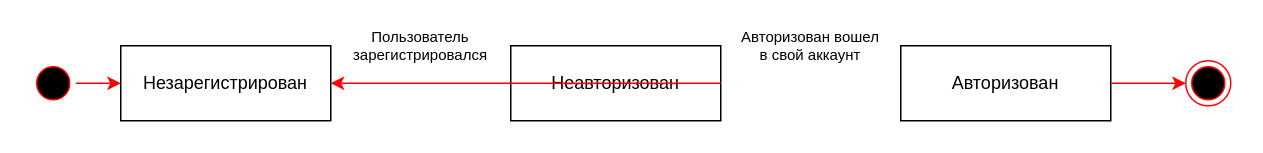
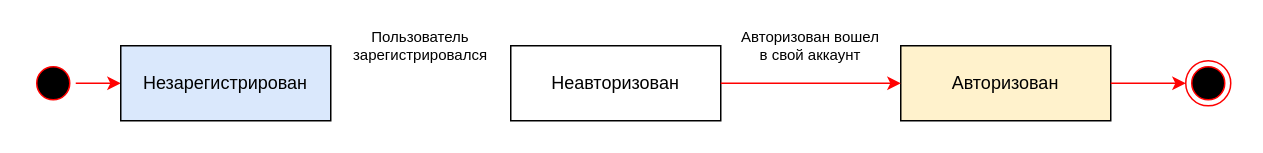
  <mxCell id="0" />
  <mxCell id="1" parent="0" />
  <mxCell id="2" value="" style="ellipse;html=1;shape=startState;fillColor=#000000;strokeColor=#ff0000;" parent="1" vertex="1"><mxGeometry x="20" y="40" width="30" height="30" as="geometry" /></mxCell>
  <mxCell id="3" value="" style="endArrow=classic;html=1;rounded=0;exitX=1;exitY=0.5;exitDx=0;exitDy=0;fillColor=#e51400;strokeColor=#FF0000;entryX=0;entryY=0.5;entryDx=0;entryDy=0;" edge="1" parent="1" source="2" target="4"><mxGeometry width="50" height="50" relative="1" as="geometry"><mxPoint x="130" y="80" as="sourcePoint" /><mxPoint x="149" y="70" as="targetPoint" /></mxGeometry></mxCell>
- <mxCell id="4" value="Незарегистрирован" style="html=1;whiteSpace=wrap;" vertex="1" parent="1"><mxGeometry x="80" y="30" width="140" height="50" as="geometry" /></mxCell>
+ <mxCell id="4" value="Незарегистрирован" style="html=1;whiteSpace=wrap;fillColor=#dae8fc;" vertex="1" parent="1"><mxGeometry x="80" y="30" width="140" height="50" as="geometry" /></mxCell>
  <mxCell id="5" value="Неавторизован" style="html=1;whiteSpace=wrap;" vertex="1" parent="1"><mxGeometry x="340" y="30" width="140" height="50" as="geometry" /></mxCell>
  <mxCell id="6" value="Пользователь зарегистрировался" style="text;html=1;strokeColor=none;fillColor=none;align=center;verticalAlign=middle;whiteSpace=wrap;rounded=0;fontSize=10;" vertex="1" parent="1"><mxGeometry x="210" y="20" width="140" height="20" as="geometry" /></mxCell>
- <mxCell id="7" value="Авторизован" style="html=1;whiteSpace=wrap;" vertex="1" parent="1"><mxGeometry x="600" y="30" width="140" height="50" as="geometry" /></mxCell>
- <mxCell id="8" value="" style="endArrow=classic;html=1;rounded=0;fillColor=#e51400;strokeColor=#FF0000;exitX=1;exitY=0.5;exitDx=0;exitDy=0;" edge="1" parent="1" source="5" target="4"><mxGeometry width="50" height="50" relative="1" as="geometry"><mxPoint x="490" y="110" as="sourcePoint" /><mxPoint x="610" y="110" as="targetPoint" /></mxGeometry></mxCell>
+ <mxCell id="7" value="Авторизован" style="html=1;whiteSpace=wrap;fillColor=#fff2cc;" vertex="1" parent="1"><mxGeometry x="600" y="30" width="140" height="50" as="geometry" /></mxCell>
+ <mxCell id="8" value="" style="endArrow=classic;html=1;rounded=0;fillColor=#e51400;strokeColor=#FF0000;exitX=1;exitY=0.5;exitDx=0;exitDy=0;entryX=0;entryY=0.5;entryDx=0;entryDy=0;" edge="1" parent="1" source="5" target="7"><mxGeometry width="50" height="50" relative="1" as="geometry"><mxPoint x="490" y="110" as="sourcePoint" /><mxPoint x="610" y="110" as="targetPoint" /></mxGeometry></mxCell>
  <mxCell id="9" value="Авторизован вошел &lt;br&gt;в свой аккаунт" style="text;html=1;strokeColor=none;fillColor=none;align=center;verticalAlign=middle;whiteSpace=wrap;rounded=0;fontSize=10;" vertex="1" parent="1"><mxGeometry x="470" y="20" width="140" height="20" as="geometry" /></mxCell>
  <mxCell id="10" value="" style="endArrow=classic;html=1;rounded=0;fillColor=#e51400;strokeColor=#FF0000;exitX=1;exitY=0.5;exitDx=0;exitDy=0;" edge="1" parent="1" source="7"><mxGeometry width="50" height="50" relative="1" as="geometry"><mxPoint x="750" y="54.52" as="sourcePoint" /><mxPoint x="790" y="55" as="targetPoint" /></mxGeometry></mxCell>
  <mxCell id="11" value="" style="ellipse;html=1;shape=endState;fillColor=#000000;strokeColor=#ff0000;" vertex="1" parent="1"><mxGeometry x="790" y="40" width="30" height="30" as="geometry" /></mxCell>
